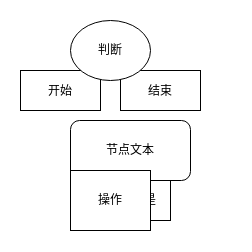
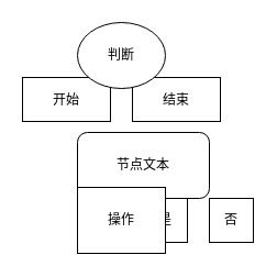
  <mxCell id="0" />
  <mxCell id="1" parent="0" />
  <mxCell id="2" value="节点文本" style="形状样式;rounded=1;whiteSpace=wrap" parent="1" vertex="1"><mxGeometry x="70" y="120" width="120" height="60" as="geometry" /></mxCell>
  <mxCell id="3" value="开始" style="start" parent="0" vertex="1"><mxGeometry x="20" y="70" width="80" height="40" as="geometry" /></mxCell>
  <mxCell id="4" value="结束" style="end" parent="0" vertex="1"><mxGeometry x="120" y="70" width="80" height="40" as="geometry" /></mxCell>
  <mxCell id="5" value="判断" style="shape=ellipse;whiteSpace=wrap" parent="0" vertex="1"><mxGeometry x="70" y="20" width="80" height="60" as="geometry" /></mxCell>
  <mxCell id="6" value="是" style="shape=rectangle;whiteSpace=wrap" parent="5" vertex="1"><mxGeometry x="60" y="160" width="40" height="40" as="geometry" /></mxCell>
+ <mxCell id="7" value="否" style="shape=rectangle;whiteSpace=wrap" parent="5" vertex="1"><mxGeometry x="120" y="160" width="40" height="40" as="geometry" /></mxCell>
  <mxCell id="8" value="操作" style="shape=rectangle;whiteSpace=wrap" parent="0" vertex="1"><mxGeometry x="70" y="170" width="80" height="60" as="geometry" /></mxCell>
  <mxCell id="9" edge="1" parent="2" source="2" target="3" style="edgeStyle=orthogonalEdgeStyle;rounded=0;orthogonalLoop=1;jettySize=auto;exitX=0.5;exitY=1;exitDx=0;exitDy=0;"><mxGeometry relative="1" as="geometry" /></mxCell>
  <mxCell id="10" edge="1" parent="5" source="6" target="8" style="edgeStyle=orthogonalEdgeStyle;rounded=0;orthogonalLoop=1;jettySize=auto;exitX=0.5;exitY=1;exitDx=0;exitDy=0;"><mxGeometry relative="1" as="geometry" /></mxCell>
  <mxCell id="11" edge="1" parent="8" source="8" target="4" style="edgeStyle=orthogonalEdgeStyle;rounded=0;orthogonalLoop=1;jettySize=auto;exitX=0.5;exitY=1;exitDx=0;exitDy=0;"><mxGeometry relative="1" as="geometry" /></mxCell>
